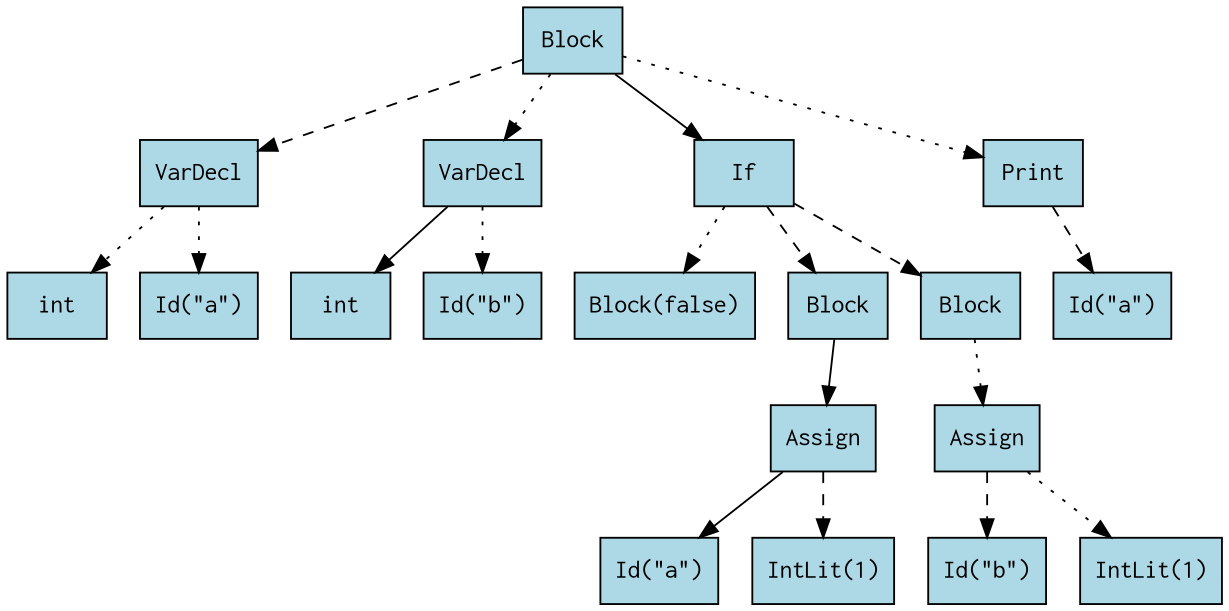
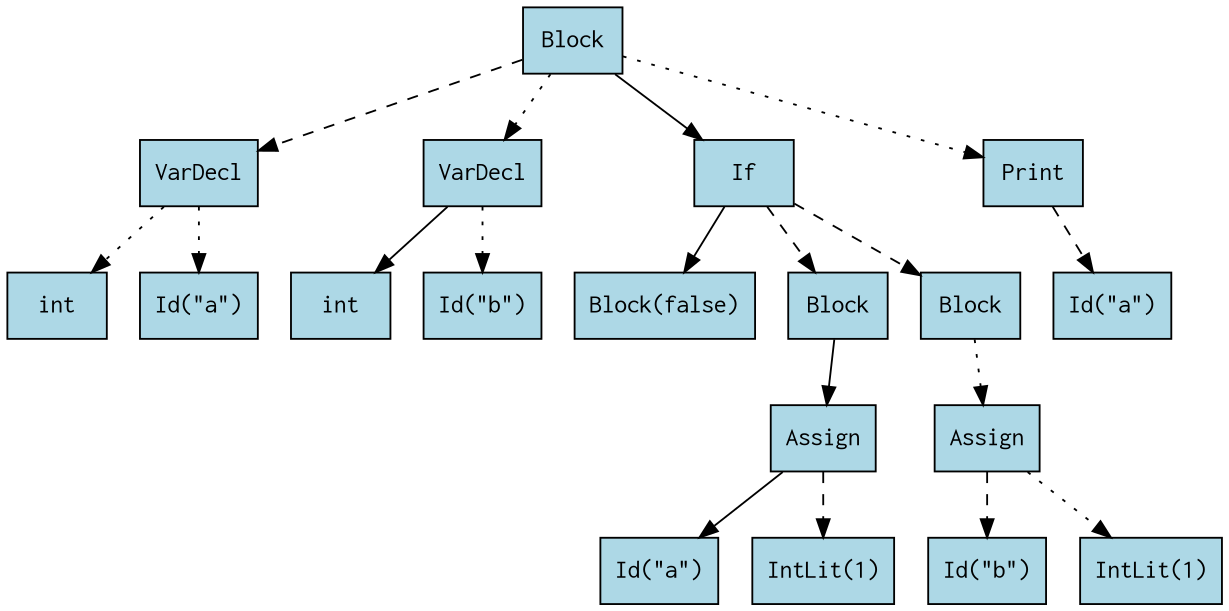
  digraph {
    node [fillcolor=lightblue fontname=Courier shape=box style=filled]
    edge [style=dotted]
    n1 [label=Block]
    n2 [label=VarDecl]
    n3 [label=VarDecl]
    n4 [label=If]
    n5 [label=Print]
    n6 [label=int]
    n7 [label="Id(\"a\")"]
    n8 [label=int]
    n9 [label="Id(\"b\")"]
    n10 [label="Block(false)"]
    n11 [label=Block]
    n12 [label=Block]
    n13 [label="Id(\"a\")"]
    n14 [label=Assign]
    n15 [label=Assign]
    n16 [label="Id(\"a\")"]
    n17 [label="IntLit(1)"]
    n18 [label="Id(\"b\")"]
    n19 [label="IntLit(1)"]
    n1 -> n2 [style=dashed]
    n1 -> n3
    n1 -> n4 [style=solid]
    n1 -> n5
    n2 -> n6
    n2 -> n7
    n3 -> n8 [style=solid]
    n3 -> n9
-   n4 -> n10
+   n4 -> n10 [style=solid]
    n4 -> n11 [style=dashed]
    n4 -> n12 [style=dashed]
    n5 -> n13 [style=dashed]
    n11 -> n14 [style=solid]
    n12 -> n15
    n14 -> n16 [style=solid]
    n14 -> n17 [style=dashed]
    n15 -> n18 [style=dashed]
    n15 -> n19
  }
